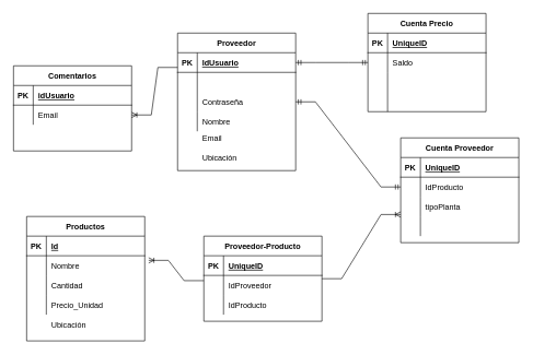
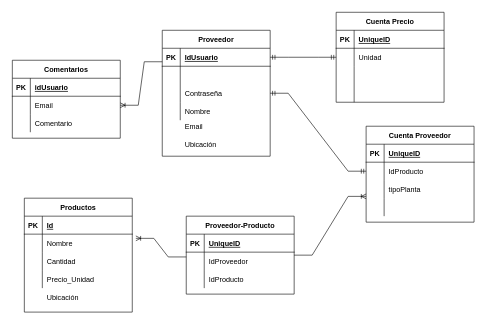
  <mxCell id="0" />
  <mxCell id="1" parent="0" />
  <mxCell id="2" value="Proveedor" style="shape=table;startSize=30;container=1;collapsible=1;childLayout=tableLayout;fixedRows=1;rowLines=0;fontStyle=1;align=center;resizeLast=1;" parent="1" vertex="1"><mxGeometry x="270" y="50" width="180" height="210" as="geometry" /></mxCell>
  <mxCell id="3" value="" style="shape=partialRectangle;collapsible=0;dropTarget=0;pointerEvents=0;fillColor=none;top=0;left=0;bottom=1;right=0;points=[[0,0.5],[1,0.5]];portConstraint=eastwest;" parent="2" vertex="1"><mxGeometry y="30" width="180" height="30" as="geometry" /></mxCell>
  <mxCell id="4" value="PK" style="shape=partialRectangle;connectable=0;fillColor=none;top=0;left=0;bottom=0;right=0;fontStyle=1;overflow=hidden;" parent="3" vertex="1"><mxGeometry width="30" height="30" as="geometry"><mxRectangle width="30" height="30" as="alternateBounds" /></mxGeometry></mxCell>
  <mxCell id="5" value="IdUsuario" style="shape=partialRectangle;connectable=0;fillColor=none;top=0;left=0;bottom=0;right=0;align=left;spacingLeft=6;fontStyle=5;overflow=hidden;" parent="3" vertex="1"><mxGeometry x="30" width="150" height="30" as="geometry"><mxRectangle width="150" height="30" as="alternateBounds" /></mxGeometry></mxCell>
  <mxCell id="6" value="" style="shape=partialRectangle;collapsible=0;dropTarget=0;pointerEvents=0;fillColor=none;top=0;left=0;bottom=0;right=0;points=[[0,0.5],[1,0.5]];portConstraint=eastwest;" parent="2" vertex="1"><mxGeometry y="60" width="180" height="30" as="geometry" /></mxCell>
  <mxCell id="7" value="" style="shape=partialRectangle;connectable=0;fillColor=none;top=0;left=0;bottom=0;right=0;editable=1;overflow=hidden;" parent="6" vertex="1"><mxGeometry width="30" height="30" as="geometry"><mxRectangle width="30" height="30" as="alternateBounds" /></mxGeometry></mxCell>
  <mxCell id="8" value="" style="shape=partialRectangle;collapsible=0;dropTarget=0;pointerEvents=0;fillColor=none;top=0;left=0;bottom=0;right=0;points=[[0,0.5],[1,0.5]];portConstraint=eastwest;" parent="2" vertex="1"><mxGeometry y="90" width="180" height="30" as="geometry" /></mxCell>
  <mxCell id="9" value="" style="shape=partialRectangle;connectable=0;fillColor=none;top=0;left=0;bottom=0;right=0;editable=1;overflow=hidden;" parent="8" vertex="1"><mxGeometry width="30" height="30" as="geometry"><mxRectangle width="30" height="30" as="alternateBounds" /></mxGeometry></mxCell>
  <mxCell id="10" value="Contraseña" style="shape=partialRectangle;connectable=0;fillColor=none;top=0;left=0;bottom=0;right=0;align=left;spacingLeft=6;overflow=hidden;" parent="8" vertex="1"><mxGeometry x="30" width="150" height="30" as="geometry"><mxRectangle width="150" height="30" as="alternateBounds" /></mxGeometry></mxCell>
  <mxCell id="11" value="" style="shape=partialRectangle;collapsible=0;dropTarget=0;pointerEvents=0;fillColor=none;top=0;left=0;bottom=0;right=0;points=[[0,0.5],[1,0.5]];portConstraint=eastwest;" parent="2" vertex="1"><mxGeometry y="120" width="180" height="30" as="geometry" /></mxCell>
  <mxCell id="12" value="" style="shape=partialRectangle;connectable=0;fillColor=none;top=0;left=0;bottom=0;right=0;editable=1;overflow=hidden;" parent="11" vertex="1"><mxGeometry width="30" height="30" as="geometry"><mxRectangle width="30" height="30" as="alternateBounds" /></mxGeometry></mxCell>
  <mxCell id="13" value="" style="shape=partialRectangle;connectable=0;fillColor=none;top=0;left=0;bottom=0;right=0;align=left;spacingLeft=6;overflow=hidden;" parent="11" vertex="1"><mxGeometry x="30" width="150" height="30" as="geometry"><mxRectangle width="150" height="30" as="alternateBounds" /></mxGeometry></mxCell>
  <mxCell id="14" value="Productos" style="shape=table;startSize=30;container=1;collapsible=1;childLayout=tableLayout;fixedRows=1;rowLines=0;fontStyle=1;align=center;resizeLast=1;" parent="1" vertex="1"><mxGeometry x="40" y="330" width="180" height="190" as="geometry" /></mxCell>
  <mxCell id="15" value="" style="shape=partialRectangle;collapsible=0;dropTarget=0;pointerEvents=0;fillColor=none;top=0;left=0;bottom=1;right=0;points=[[0,0.5],[1,0.5]];portConstraint=eastwest;" parent="14" vertex="1"><mxGeometry y="30" width="180" height="30" as="geometry" /></mxCell>
  <mxCell id="16" value="PK" style="shape=partialRectangle;connectable=0;fillColor=none;top=0;left=0;bottom=0;right=0;fontStyle=1;overflow=hidden;" parent="15" vertex="1"><mxGeometry width="30" height="30" as="geometry"><mxRectangle width="30" height="30" as="alternateBounds" /></mxGeometry></mxCell>
  <mxCell id="17" value="Id" style="shape=partialRectangle;connectable=0;fillColor=none;top=0;left=0;bottom=0;right=0;align=left;spacingLeft=6;fontStyle=5;overflow=hidden;" parent="15" vertex="1"><mxGeometry x="30" width="150" height="30" as="geometry"><mxRectangle width="150" height="30" as="alternateBounds" /></mxGeometry></mxCell>
  <mxCell id="18" value="" style="shape=partialRectangle;collapsible=0;dropTarget=0;pointerEvents=0;fillColor=none;top=0;left=0;bottom=0;right=0;points=[[0,0.5],[1,0.5]];portConstraint=eastwest;" parent="14" vertex="1"><mxGeometry y="60" width="180" height="30" as="geometry" /></mxCell>
  <mxCell id="19" value="" style="shape=partialRectangle;connectable=0;fillColor=none;top=0;left=0;bottom=0;right=0;editable=1;overflow=hidden;" parent="18" vertex="1"><mxGeometry width="30" height="30" as="geometry"><mxRectangle width="30" height="30" as="alternateBounds" /></mxGeometry></mxCell>
  <mxCell id="20" value="Nombre" style="shape=partialRectangle;connectable=0;fillColor=none;top=0;left=0;bottom=0;right=0;align=left;spacingLeft=6;overflow=hidden;" parent="18" vertex="1"><mxGeometry x="30" width="150" height="30" as="geometry"><mxRectangle width="150" height="30" as="alternateBounds" /></mxGeometry></mxCell>
  <mxCell id="21" value="" style="shape=partialRectangle;collapsible=0;dropTarget=0;pointerEvents=0;fillColor=none;top=0;left=0;bottom=0;right=0;points=[[0,0.5],[1,0.5]];portConstraint=eastwest;" parent="14" vertex="1"><mxGeometry y="90" width="180" height="30" as="geometry" /></mxCell>
  <mxCell id="22" value="" style="shape=partialRectangle;connectable=0;fillColor=none;top=0;left=0;bottom=0;right=0;editable=1;overflow=hidden;" parent="21" vertex="1"><mxGeometry width="30" height="30" as="geometry"><mxRectangle width="30" height="30" as="alternateBounds" /></mxGeometry></mxCell>
  <mxCell id="23" value="Cantidad" style="shape=partialRectangle;connectable=0;fillColor=none;top=0;left=0;bottom=0;right=0;align=left;spacingLeft=6;overflow=hidden;" parent="21" vertex="1"><mxGeometry x="30" width="150" height="30" as="geometry"><mxRectangle width="150" height="30" as="alternateBounds" /></mxGeometry></mxCell>
  <mxCell id="24" value="" style="shape=partialRectangle;collapsible=0;dropTarget=0;pointerEvents=0;fillColor=none;top=0;left=0;bottom=0;right=0;points=[[0,0.5],[1,0.5]];portConstraint=eastwest;" parent="14" vertex="1"><mxGeometry y="120" width="180" height="30" as="geometry" /></mxCell>
  <mxCell id="25" value="" style="shape=partialRectangle;connectable=0;fillColor=none;top=0;left=0;bottom=0;right=0;editable=1;overflow=hidden;" parent="24" vertex="1"><mxGeometry width="30" height="30" as="geometry"><mxRectangle width="30" height="30" as="alternateBounds" /></mxGeometry></mxCell>
  <mxCell id="26" value="Precio_Unidad" style="shape=partialRectangle;connectable=0;fillColor=none;top=0;left=0;bottom=0;right=0;align=left;spacingLeft=6;overflow=hidden;" parent="24" vertex="1"><mxGeometry x="30" width="150" height="30" as="geometry"><mxRectangle width="150" height="30" as="alternateBounds" /></mxGeometry></mxCell>
  <mxCell id="27" value="Comentarios" style="shape=table;startSize=30;container=1;collapsible=1;childLayout=tableLayout;fixedRows=1;rowLines=0;fontStyle=1;align=center;resizeLast=1;" parent="1" vertex="1"><mxGeometry x="20" y="100" width="180" height="130" as="geometry" /></mxCell>
  <mxCell id="28" value="" style="shape=partialRectangle;collapsible=0;dropTarget=0;pointerEvents=0;fillColor=none;top=0;left=0;bottom=1;right=0;points=[[0,0.5],[1,0.5]];portConstraint=eastwest;" parent="27" vertex="1"><mxGeometry y="30" width="180" height="30" as="geometry" /></mxCell>
  <mxCell id="29" value="PK" style="shape=partialRectangle;connectable=0;fillColor=none;top=0;left=0;bottom=0;right=0;fontStyle=1;overflow=hidden;" parent="28" vertex="1"><mxGeometry width="30" height="30" as="geometry"><mxRectangle width="30" height="30" as="alternateBounds" /></mxGeometry></mxCell>
  <mxCell id="30" value="idUsuario" style="shape=partialRectangle;connectable=0;fillColor=none;top=0;left=0;bottom=0;right=0;align=left;spacingLeft=6;fontStyle=5;overflow=hidden;" parent="28" vertex="1"><mxGeometry x="30" width="150" height="30" as="geometry"><mxRectangle width="150" height="30" as="alternateBounds" /></mxGeometry></mxCell>
  <mxCell id="31" value="" style="shape=partialRectangle;collapsible=0;dropTarget=0;pointerEvents=0;fillColor=none;top=0;left=0;bottom=0;right=0;points=[[0,0.5],[1,0.5]];portConstraint=eastwest;" parent="27" vertex="1"><mxGeometry y="60" width="180" height="30" as="geometry" /></mxCell>
  <mxCell id="32" value="" style="shape=partialRectangle;connectable=0;fillColor=none;top=0;left=0;bottom=0;right=0;editable=1;overflow=hidden;" parent="31" vertex="1"><mxGeometry width="30" height="30" as="geometry"><mxRectangle width="30" height="30" as="alternateBounds" /></mxGeometry></mxCell>
  <mxCell id="33" value="Email" style="shape=partialRectangle;connectable=0;fillColor=none;top=0;left=0;bottom=0;right=0;align=left;spacingLeft=6;overflow=hidden;" parent="31" vertex="1"><mxGeometry x="30" width="150" height="30" as="geometry"><mxRectangle width="150" height="30" as="alternateBounds" /></mxGeometry></mxCell>
  <mxCell id="34" value="" style="shape=partialRectangle;collapsible=0;dropTarget=0;pointerEvents=0;fillColor=none;top=0;left=0;bottom=0;right=0;points=[[0,0.5],[1,0.5]];portConstraint=eastwest;" parent="27" vertex="1"><mxGeometry y="90" width="180" height="30" as="geometry" /></mxCell>
  <mxCell id="35" value="" style="shape=partialRectangle;connectable=0;fillColor=none;top=0;left=0;bottom=0;right=0;editable=1;overflow=hidden;" parent="34" vertex="1"><mxGeometry width="30" height="30" as="geometry"><mxRectangle width="30" height="30" as="alternateBounds" /></mxGeometry></mxCell>
+ <mxCell id="36" value="Comentario" style="shape=partialRectangle;connectable=0;fillColor=none;top=0;left=0;bottom=0;right=0;align=left;spacingLeft=6;overflow=hidden;" parent="34" vertex="1"><mxGeometry x="30" width="150" height="30" as="geometry"><mxRectangle width="150" height="30" as="alternateBounds" /></mxGeometry></mxCell>
  <mxCell id="37" value="Ubicación" style="shape=partialRectangle;connectable=0;fillColor=none;top=0;left=0;bottom=0;right=0;align=left;spacingLeft=6;overflow=hidden;" parent="1" vertex="1"><mxGeometry x="70" y="480" width="150" height="30" as="geometry"><mxRectangle width="150" height="30" as="alternateBounds" /></mxGeometry></mxCell>
  <mxCell id="38" value="Nombre" style="shape=partialRectangle;connectable=0;fillColor=none;top=0;left=0;bottom=0;right=0;align=left;spacingLeft=6;overflow=hidden;" parent="1" vertex="1"><mxGeometry x="300" y="170" width="150" height="30" as="geometry"><mxRectangle width="150" height="30" as="alternateBounds" /></mxGeometry></mxCell>
  <mxCell id="39" value="Email" style="shape=partialRectangle;connectable=0;fillColor=none;top=0;left=0;bottom=0;right=0;align=left;spacingLeft=6;overflow=hidden;" parent="1" vertex="1"><mxGeometry x="300" y="200" width="150" height="20" as="geometry"><mxRectangle width="150" height="30" as="alternateBounds" /></mxGeometry></mxCell>
  <mxCell id="40" value="Ubicación" style="shape=partialRectangle;connectable=0;fillColor=none;top=0;left=0;bottom=0;right=0;align=left;spacingLeft=6;overflow=hidden;" parent="1" vertex="1"><mxGeometry x="300" y="230" width="150" height="20" as="geometry"><mxRectangle width="150" height="30" as="alternateBounds" /></mxGeometry></mxCell>
  <mxCell id="41" value="Cuenta Precio" style="shape=table;startSize=30;container=1;collapsible=1;childLayout=tableLayout;fixedRows=1;rowLines=0;fontStyle=1;align=center;resizeLast=1;" parent="1" vertex="1"><mxGeometry x="560" y="20" width="180" height="150" as="geometry" /></mxCell>
  <mxCell id="42" value="" style="shape=partialRectangle;collapsible=0;dropTarget=0;pointerEvents=0;fillColor=none;top=0;left=0;bottom=1;right=0;points=[[0,0.5],[1,0.5]];portConstraint=eastwest;" parent="41" vertex="1"><mxGeometry y="30" width="180" height="30" as="geometry" /></mxCell>
  <mxCell id="43" value="PK" style="shape=partialRectangle;connectable=0;fillColor=none;top=0;left=0;bottom=0;right=0;fontStyle=1;overflow=hidden;" parent="42" vertex="1"><mxGeometry width="30" height="30" as="geometry"><mxRectangle width="30" height="30" as="alternateBounds" /></mxGeometry></mxCell>
  <mxCell id="44" value="UniqueID" style="shape=partialRectangle;connectable=0;fillColor=none;top=0;left=0;bottom=0;right=0;align=left;spacingLeft=6;fontStyle=5;overflow=hidden;" parent="42" vertex="1"><mxGeometry x="30" width="150" height="30" as="geometry"><mxRectangle width="150" height="30" as="alternateBounds" /></mxGeometry></mxCell>
  <mxCell id="45" value="" style="shape=partialRectangle;collapsible=0;dropTarget=0;pointerEvents=0;fillColor=none;top=0;left=0;bottom=0;right=0;points=[[0,0.5],[1,0.5]];portConstraint=eastwest;" parent="41" vertex="1"><mxGeometry y="60" width="180" height="30" as="geometry" /></mxCell>
  <mxCell id="46" value="" style="shape=partialRectangle;connectable=0;fillColor=none;top=0;left=0;bottom=0;right=0;editable=1;overflow=hidden;" parent="45" vertex="1"><mxGeometry width="30" height="30" as="geometry"><mxRectangle width="30" height="30" as="alternateBounds" /></mxGeometry></mxCell>
- <mxCell id="47" value="Saldo" style="shape=partialRectangle;connectable=0;fillColor=none;top=0;left=0;bottom=0;right=0;align=left;spacingLeft=6;overflow=hidden;" parent="45" vertex="1"><mxGeometry x="30" width="150" height="30" as="geometry"><mxRectangle width="150" height="30" as="alternateBounds" /></mxGeometry></mxCell>
+ <mxCell id="47" value="Unidad" style="shape=partialRectangle;connectable=0;fillColor=none;top=0;left=0;bottom=0;right=0;align=left;spacingLeft=6;overflow=hidden;" parent="45" vertex="1"><mxGeometry x="30" width="150" height="30" as="geometry"><mxRectangle width="150" height="30" as="alternateBounds" /></mxGeometry></mxCell>
  <mxCell id="48" value="" style="shape=partialRectangle;collapsible=0;dropTarget=0;pointerEvents=0;fillColor=none;top=0;left=0;bottom=0;right=0;points=[[0,0.5],[1,0.5]];portConstraint=eastwest;" parent="41" vertex="1"><mxGeometry y="90" width="180" height="30" as="geometry" /></mxCell>
  <mxCell id="49" value="" style="shape=partialRectangle;connectable=0;fillColor=none;top=0;left=0;bottom=0;right=0;editable=1;overflow=hidden;" parent="48" vertex="1"><mxGeometry width="30" height="30" as="geometry"><mxRectangle width="30" height="30" as="alternateBounds" /></mxGeometry></mxCell>
  <mxCell id="50" value="" style="shape=partialRectangle;collapsible=0;dropTarget=0;pointerEvents=0;fillColor=none;top=0;left=0;bottom=0;right=0;points=[[0,0.5],[1,0.5]];portConstraint=eastwest;" parent="41" vertex="1"><mxGeometry y="120" width="180" height="30" as="geometry" /></mxCell>
  <mxCell id="51" value="" style="shape=partialRectangle;connectable=0;fillColor=none;top=0;left=0;bottom=0;right=0;editable=1;overflow=hidden;" parent="50" vertex="1"><mxGeometry width="30" height="30" as="geometry"><mxRectangle width="30" height="30" as="alternateBounds" /></mxGeometry></mxCell>
  <mxCell id="52" value="" style="shape=partialRectangle;connectable=0;fillColor=none;top=0;left=0;bottom=0;right=0;align=left;spacingLeft=6;overflow=hidden;" parent="50" vertex="1"><mxGeometry x="30" width="150" height="30" as="geometry"><mxRectangle width="150" height="30" as="alternateBounds" /></mxGeometry></mxCell>
  <mxCell id="53" value="Cuenta Proveedor" style="shape=table;startSize=30;container=1;collapsible=1;childLayout=tableLayout;fixedRows=1;rowLines=0;fontStyle=1;align=center;resizeLast=1;" parent="1" vertex="1"><mxGeometry x="610" y="210" width="180" height="160" as="geometry" /></mxCell>
  <mxCell id="54" value="" style="shape=partialRectangle;collapsible=0;dropTarget=0;pointerEvents=0;fillColor=none;top=0;left=0;bottom=1;right=0;points=[[0,0.5],[1,0.5]];portConstraint=eastwest;" parent="53" vertex="1"><mxGeometry y="30" width="180" height="30" as="geometry" /></mxCell>
  <mxCell id="55" value="PK" style="shape=partialRectangle;connectable=0;fillColor=none;top=0;left=0;bottom=0;right=0;fontStyle=1;overflow=hidden;" parent="54" vertex="1"><mxGeometry width="30" height="30" as="geometry"><mxRectangle width="30" height="30" as="alternateBounds" /></mxGeometry></mxCell>
  <mxCell id="56" value="UniqueID" style="shape=partialRectangle;connectable=0;fillColor=none;top=0;left=0;bottom=0;right=0;align=left;spacingLeft=6;fontStyle=5;overflow=hidden;" parent="54" vertex="1"><mxGeometry x="30" width="150" height="30" as="geometry"><mxRectangle width="150" height="30" as="alternateBounds" /></mxGeometry></mxCell>
  <mxCell id="57" value="" style="shape=partialRectangle;collapsible=0;dropTarget=0;pointerEvents=0;fillColor=none;top=0;left=0;bottom=0;right=0;points=[[0,0.5],[1,0.5]];portConstraint=eastwest;" parent="53" vertex="1"><mxGeometry y="60" width="180" height="30" as="geometry" /></mxCell>
  <mxCell id="58" value="" style="shape=partialRectangle;connectable=0;fillColor=none;top=0;left=0;bottom=0;right=0;editable=1;overflow=hidden;" parent="57" vertex="1"><mxGeometry width="30" height="30" as="geometry"><mxRectangle width="30" height="30" as="alternateBounds" /></mxGeometry></mxCell>
  <mxCell id="59" value="IdProducto" style="shape=partialRectangle;connectable=0;fillColor=none;top=0;left=0;bottom=0;right=0;align=left;spacingLeft=6;overflow=hidden;" parent="57" vertex="1"><mxGeometry x="30" width="150" height="30" as="geometry"><mxRectangle width="150" height="30" as="alternateBounds" /></mxGeometry></mxCell>
  <mxCell id="60" value="" style="shape=partialRectangle;collapsible=0;dropTarget=0;pointerEvents=0;fillColor=none;top=0;left=0;bottom=0;right=0;points=[[0,0.5],[1,0.5]];portConstraint=eastwest;" parent="53" vertex="1"><mxGeometry y="90" width="180" height="30" as="geometry" /></mxCell>
  <mxCell id="61" value="" style="shape=partialRectangle;connectable=0;fillColor=none;top=0;left=0;bottom=0;right=0;editable=1;overflow=hidden;" parent="60" vertex="1"><mxGeometry width="30" height="30" as="geometry"><mxRectangle width="30" height="30" as="alternateBounds" /></mxGeometry></mxCell>
  <mxCell id="62" value="tipoPlanta" style="shape=partialRectangle;connectable=0;fillColor=none;top=0;left=0;bottom=0;right=0;align=left;spacingLeft=6;overflow=hidden;" parent="60" vertex="1"><mxGeometry x="30" width="150" height="30" as="geometry"><mxRectangle width="150" height="30" as="alternateBounds" /></mxGeometry></mxCell>
  <mxCell id="63" value="" style="shape=partialRectangle;collapsible=0;dropTarget=0;pointerEvents=0;fillColor=none;top=0;left=0;bottom=0;right=0;points=[[0,0.5],[1,0.5]];portConstraint=eastwest;" parent="53" vertex="1"><mxGeometry y="120" width="180" height="30" as="geometry" /></mxCell>
  <mxCell id="64" value="" style="shape=partialRectangle;connectable=0;fillColor=none;top=0;left=0;bottom=0;right=0;editable=1;overflow=hidden;" parent="63" vertex="1"><mxGeometry width="30" height="30" as="geometry"><mxRectangle width="30" height="30" as="alternateBounds" /></mxGeometry></mxCell>
  <mxCell id="65" value="" style="shape=partialRectangle;connectable=0;fillColor=none;top=0;left=0;bottom=0;right=0;align=left;spacingLeft=6;overflow=hidden;" parent="63" vertex="1"><mxGeometry x="30" width="150" height="30" as="geometry"><mxRectangle width="150" height="30" as="alternateBounds" /></mxGeometry></mxCell>
  <mxCell id="66" value="" style="edgeStyle=entityRelationEdgeStyle;fontSize=12;html=1;endArrow=ERmandOne;startArrow=ERmandOne;rounded=0;entryX=1;entryY=0.5;entryDx=0;entryDy=0;" parent="1" source="57" target="2" edge="1"><mxGeometry width="100" height="100" relative="1" as="geometry"><mxPoint x="580" y="310" as="sourcePoint" /><mxPoint x="370" y="280" as="targetPoint" /></mxGeometry></mxCell>
  <mxCell id="67" value="" style="edgeStyle=entityRelationEdgeStyle;fontSize=12;html=1;endArrow=ERmandOne;startArrow=ERmandOne;rounded=0;exitX=1;exitY=0.5;exitDx=0;exitDy=0;entryX=0;entryY=0.5;entryDx=0;entryDy=0;" parent="1" source="3" target="45" edge="1"><mxGeometry width="100" height="100" relative="1" as="geometry"><mxPoint x="580" y="310" as="sourcePoint" /><mxPoint x="680" y="210" as="targetPoint" /></mxGeometry></mxCell>
  <mxCell id="68" value="" style="edgeStyle=entityRelationEdgeStyle;fontSize=12;html=1;endArrow=ERoneToMany;rounded=0;exitX=0;exitY=0.25;exitDx=0;exitDy=0;" parent="1" source="2" target="31" edge="1"><mxGeometry width="100" height="100" relative="1" as="geometry"><mxPoint x="590" y="110" as="sourcePoint" /><mxPoint x="250" y="-40" as="targetPoint" /></mxGeometry></mxCell>
  <mxCell id="69" value="" style="edgeStyle=entityRelationEdgeStyle;fontSize=12;html=1;endArrow=ERoneToMany;rounded=0;entryX=0;entryY=-0.1;entryDx=0;entryDy=0;entryPerimeter=0;exitX=1;exitY=0.5;exitDx=0;exitDy=0;" parent="1" source="70" target="63" edge="1"><mxGeometry width="100" height="100" relative="1" as="geometry"><mxPoint x="440" y="410" as="sourcePoint" /><mxPoint x="540" y="310" as="targetPoint" /></mxGeometry></mxCell>
  <mxCell id="70" value="Proveedor-Producto" style="shape=table;startSize=30;container=1;collapsible=1;childLayout=tableLayout;fixedRows=1;rowLines=0;fontStyle=1;align=center;resizeLast=1;" parent="1" vertex="1"><mxGeometry x="310" y="360" width="180" height="130" as="geometry" /></mxCell>
  <mxCell id="71" value="" style="shape=partialRectangle;collapsible=0;dropTarget=0;pointerEvents=0;fillColor=none;top=0;left=0;bottom=1;right=0;points=[[0,0.5],[1,0.5]];portConstraint=eastwest;" parent="70" vertex="1"><mxGeometry y="30" width="180" height="30" as="geometry" /></mxCell>
  <mxCell id="72" value="PK" style="shape=partialRectangle;connectable=0;fillColor=none;top=0;left=0;bottom=0;right=0;fontStyle=1;overflow=hidden;" parent="71" vertex="1"><mxGeometry width="30" height="30" as="geometry"><mxRectangle width="30" height="30" as="alternateBounds" /></mxGeometry></mxCell>
  <mxCell id="73" value="UniqueID" style="shape=partialRectangle;connectable=0;fillColor=none;top=0;left=0;bottom=0;right=0;align=left;spacingLeft=6;fontStyle=5;overflow=hidden;" parent="71" vertex="1"><mxGeometry x="30" width="150" height="30" as="geometry"><mxRectangle width="150" height="30" as="alternateBounds" /></mxGeometry></mxCell>
  <mxCell id="74" value="" style="shape=partialRectangle;collapsible=0;dropTarget=0;pointerEvents=0;fillColor=none;top=0;left=0;bottom=0;right=0;points=[[0,0.5],[1,0.5]];portConstraint=eastwest;" parent="70" vertex="1"><mxGeometry y="60" width="180" height="30" as="geometry" /></mxCell>
  <mxCell id="75" value="" style="shape=partialRectangle;connectable=0;fillColor=none;top=0;left=0;bottom=0;right=0;editable=1;overflow=hidden;" parent="74" vertex="1"><mxGeometry width="30" height="30" as="geometry"><mxRectangle width="30" height="30" as="alternateBounds" /></mxGeometry></mxCell>
  <mxCell id="76" value="IdProveedor" style="shape=partialRectangle;connectable=0;fillColor=none;top=0;left=0;bottom=0;right=0;align=left;spacingLeft=6;overflow=hidden;" parent="74" vertex="1"><mxGeometry x="30" width="150" height="30" as="geometry"><mxRectangle width="150" height="30" as="alternateBounds" /></mxGeometry></mxCell>
  <mxCell id="77" value="" style="shape=partialRectangle;collapsible=0;dropTarget=0;pointerEvents=0;fillColor=none;top=0;left=0;bottom=0;right=0;points=[[0,0.5],[1,0.5]];portConstraint=eastwest;" parent="70" vertex="1"><mxGeometry y="90" width="180" height="30" as="geometry" /></mxCell>
  <mxCell id="78" value="" style="shape=partialRectangle;connectable=0;fillColor=none;top=0;left=0;bottom=0;right=0;editable=1;overflow=hidden;" parent="77" vertex="1"><mxGeometry width="30" height="30" as="geometry"><mxRectangle width="30" height="30" as="alternateBounds" /></mxGeometry></mxCell>
  <mxCell id="79" value="IdProducto" style="shape=partialRectangle;connectable=0;fillColor=none;top=0;left=0;bottom=0;right=0;align=left;spacingLeft=6;overflow=hidden;" parent="77" vertex="1"><mxGeometry x="30" width="150" height="30" as="geometry"><mxRectangle width="150" height="30" as="alternateBounds" /></mxGeometry></mxCell>
  <mxCell id="80" value="" style="edgeStyle=entityRelationEdgeStyle;fontSize=12;html=1;endArrow=ERoneToMany;rounded=0;entryX=1.033;entryY=0.233;entryDx=0;entryDy=0;entryPerimeter=0;exitX=0;exitY=0.267;exitDx=0;exitDy=0;exitPerimeter=0;" parent="1" source="74" target="18" edge="1"><mxGeometry width="100" height="100" relative="1" as="geometry"><mxPoint x="440" y="410" as="sourcePoint" /><mxPoint x="540" y="310" as="targetPoint" /></mxGeometry></mxCell>
